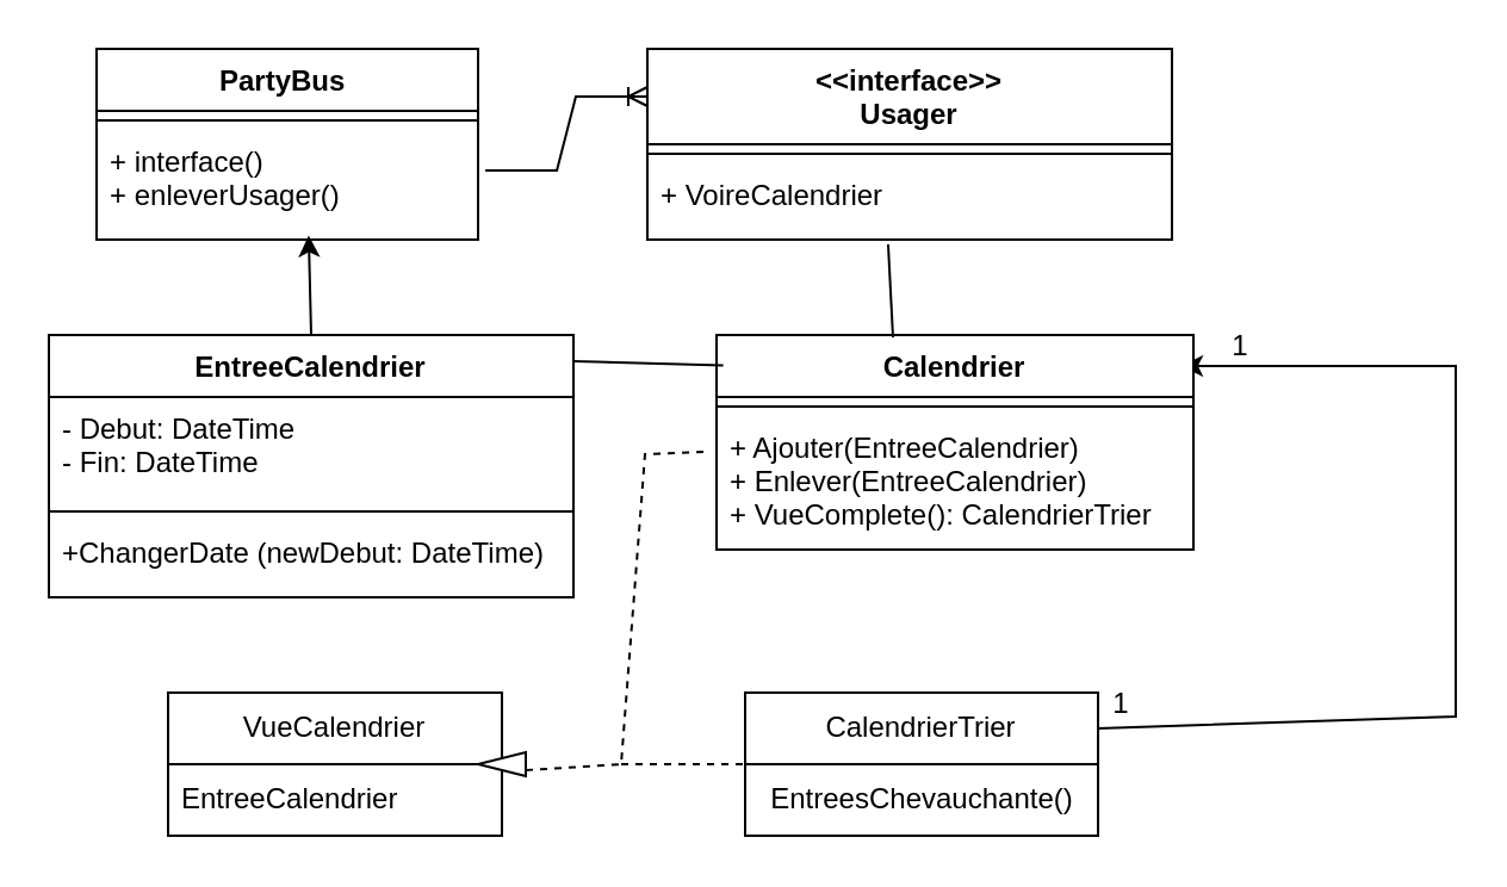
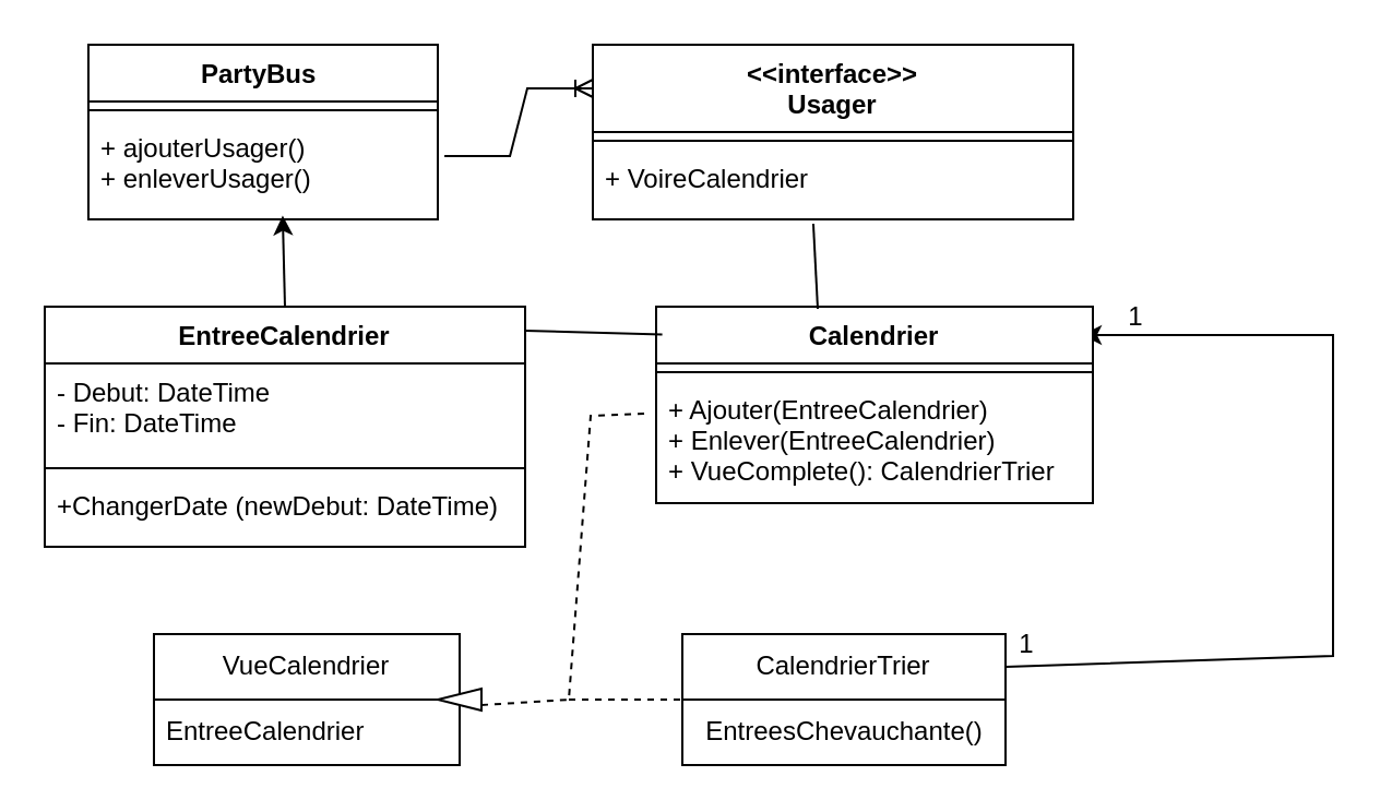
  <mxCell id="0" />
  <mxCell id="1" parent="0" />
  <mxCell id="2" value="&lt;span style=&quot;text-align: left;&quot;&gt;CalendrierTrier&lt;/span&gt;" style="swimlane;fontStyle=0;childLayout=stackLayout;horizontal=1;startSize=30;horizontalStack=0;resizeParent=1;resizeParentMax=0;resizeLast=0;collapsible=1;marginBottom=0;whiteSpace=wrap;html=1;" vertex="1" parent="1"><mxGeometry x="312" y="290" width="148" height="60" as="geometry" /></mxCell>
  <mxCell id="3" value="EntreesChevauchante()" style="text;html=1;align=center;verticalAlign=middle;resizable=0;points=[];autosize=1;strokeColor=none;fillColor=none;" vertex="1" parent="2"><mxGeometry y="30" width="148" height="30" as="geometry" /></mxCell>
  <mxCell id="4" value="" style="endArrow=classic;html=1;rounded=0;entryX=0.975;entryY=0.144;entryDx=0;entryDy=0;entryPerimeter=0;exitX=1;exitY=0.25;exitDx=0;exitDy=0;" edge="1" parent="1" source="2" target="9"><mxGeometry width="50" height="50" relative="1" as="geometry"><mxPoint x="390" y="250" as="sourcePoint" /><mxPoint x="458.04" y="85.96" as="targetPoint" /><Array as="points"><mxPoint x="610" y="300" /><mxPoint x="610" y="153" /></Array></mxGeometry></mxCell>
  <mxCell id="5" value="1" style="text;html=1;strokeColor=none;fillColor=none;align=center;verticalAlign=middle;whiteSpace=wrap;rounded=0;" vertex="1" parent="1"><mxGeometry x="440" y="280" width="60" height="30" as="geometry" /></mxCell>
  <mxCell id="6" value="1" style="text;html=1;strokeColor=none;fillColor=none;align=center;verticalAlign=middle;whiteSpace=wrap;rounded=0;" vertex="1" parent="1"><mxGeometry x="490" y="130" width="60" height="30" as="geometry" /></mxCell>
  <mxCell id="7" value="VueCalendrier" style="swimlane;fontStyle=0;childLayout=stackLayout;horizontal=1;startSize=30;horizontalStack=0;resizeParent=1;resizeParentMax=0;resizeLast=0;collapsible=1;marginBottom=0;whiteSpace=wrap;html=1;" vertex="1" parent="1"><mxGeometry x="70" y="290" width="140" height="60" as="geometry" /></mxCell>
  <mxCell id="8" value="EntreeCalendrier" style="text;strokeColor=none;fillColor=none;align=left;verticalAlign=middle;spacingLeft=4;spacingRight=4;overflow=hidden;points=[[0,0.5],[1,0.5]];portConstraint=eastwest;rotatable=0;whiteSpace=wrap;html=1;" vertex="1" parent="7"><mxGeometry y="30" width="140" height="30" as="geometry" /></mxCell>
  <mxCell id="9" value="Calendrier" style="swimlane;fontStyle=1;align=center;verticalAlign=top;childLayout=stackLayout;horizontal=1;startSize=26;horizontalStack=0;resizeParent=1;resizeParentMax=0;resizeLast=0;collapsible=1;marginBottom=0;" vertex="1" parent="1"><mxGeometry x="300" y="140" width="200" height="90" as="geometry" /></mxCell>
  <mxCell id="10" value="" style="line;strokeWidth=1;fillColor=none;align=left;verticalAlign=middle;spacingTop=-1;spacingLeft=3;spacingRight=3;rotatable=0;labelPosition=right;points=[];portConstraint=eastwest;strokeColor=inherit;" vertex="1" parent="9"><mxGeometry y="26" width="200" height="8" as="geometry" /></mxCell>
  <mxCell id="11" value="+ Ajouter(EntreeCalendrier)&#10;+ Enlever(EntreeCalendrier)&#10;+ VueComplete(): CalendrierTrier&#10;" style="text;strokeColor=none;fillColor=none;align=left;verticalAlign=top;spacingLeft=4;spacingRight=4;overflow=hidden;rotatable=0;points=[[0,0.5],[1,0.5]];portConstraint=eastwest;" vertex="1" parent="9"><mxGeometry y="34" width="200" height="56" as="geometry" /></mxCell>
  <mxCell id="12" value="" style="endArrow=none;html=1;rounded=0;exitX=1;exitY=0.1;exitDx=0;exitDy=0;exitPerimeter=0;entryX=0.014;entryY=0.142;entryDx=0;entryDy=0;entryPerimeter=0;" edge="1" parent="1" source="13" target="9"><mxGeometry width="50" height="50" relative="1" as="geometry"><mxPoint x="199.02" y="184.04" as="sourcePoint" /><mxPoint x="321.96" y="187.04" as="targetPoint" /></mxGeometry></mxCell>
  <mxCell id="13" value="EntreeCalendrier" style="swimlane;fontStyle=1;align=center;verticalAlign=top;childLayout=stackLayout;horizontal=1;startSize=26;horizontalStack=0;resizeParent=1;resizeParentMax=0;resizeLast=0;collapsible=1;marginBottom=0;" vertex="1" parent="1"><mxGeometry x="20" y="140" width="220" height="110" as="geometry" /></mxCell>
  <mxCell id="14" value="- Debut: DateTime&#10;- Fin: DateTime" style="text;strokeColor=none;fillColor=none;align=left;verticalAlign=top;spacingLeft=4;spacingRight=4;overflow=hidden;rotatable=0;points=[[0,0.5],[1,0.5]];portConstraint=eastwest;" vertex="1" parent="13"><mxGeometry y="26" width="220" height="44" as="geometry" /></mxCell>
  <mxCell id="15" value="" style="line;strokeWidth=1;fillColor=none;align=left;verticalAlign=middle;spacingTop=-1;spacingLeft=3;spacingRight=3;rotatable=0;labelPosition=right;points=[];portConstraint=eastwest;strokeColor=inherit;" vertex="1" parent="13"><mxGeometry y="70" width="220" height="8" as="geometry" /></mxCell>
  <mxCell id="16" value="+ChangerDate (newDebut: DateTime)" style="text;strokeColor=none;fillColor=none;align=left;verticalAlign=top;spacingLeft=4;spacingRight=4;overflow=hidden;rotatable=0;points=[[0,0.5],[1,0.5]];portConstraint=eastwest;" vertex="1" parent="13"><mxGeometry y="78" width="220" height="32" as="geometry" /></mxCell>
  <mxCell id="17" value="" style="endArrow=none;dashed=1;html=1;rounded=0;entryX=-0.025;entryY=0.268;entryDx=0;entryDy=0;entryPerimeter=0;exitX=0;exitY=0.25;exitDx=0;exitDy=0;startArrow=none;" edge="1" parent="1" source="18" target="11"><mxGeometry width="50" height="50" relative="1" as="geometry"><mxPoint x="270" y="320" as="sourcePoint" /><mxPoint x="440" y="190" as="targetPoint" /><Array as="points"><mxPoint x="260" y="320" /><mxPoint x="270" y="190" /></Array></mxGeometry></mxCell>
  <mxCell id="18" value="" style="triangle;whiteSpace=wrap;html=1;direction=west;" vertex="1" parent="1"><mxGeometry x="200" y="315" width="20" height="10" as="geometry" /></mxCell>
  <mxCell id="19" value="" style="endArrow=none;dashed=1;html=1;rounded=0;entryX=0;entryY=0.5;entryDx=0;entryDy=0;" edge="1" parent="1" target="2"><mxGeometry width="50" height="50" relative="1" as="geometry"><mxPoint x="260" y="320" as="sourcePoint" /><mxPoint x="440" y="190" as="targetPoint" /></mxGeometry></mxCell>
  <mxCell id="20" value="PartyBus " style="swimlane;fontStyle=1;align=center;verticalAlign=top;childLayout=stackLayout;horizontal=1;startSize=26;horizontalStack=0;resizeParent=1;resizeParentMax=0;resizeLast=0;collapsible=1;marginBottom=0;" vertex="1" parent="1"><mxGeometry x="40" y="20" width="160" height="80" as="geometry" /></mxCell>
  <mxCell id="21" value="" style="line;strokeWidth=1;fillColor=none;align=left;verticalAlign=middle;spacingTop=-1;spacingLeft=3;spacingRight=3;rotatable=0;labelPosition=right;points=[];portConstraint=eastwest;strokeColor=inherit;" vertex="1" parent="20"><mxGeometry y="26" width="160" height="8" as="geometry" /></mxCell>
- <mxCell id="22" value="+ interface()&#10;+ enleverUsager()" style="text;strokeColor=none;fillColor=none;align=left;verticalAlign=top;spacingLeft=4;spacingRight=4;overflow=hidden;rotatable=0;points=[[0,0.5],[1,0.5]];portConstraint=eastwest;" vertex="1" parent="20"><mxGeometry y="34" width="160" height="46" as="geometry" /></mxCell>
+ <mxCell id="22" value="+ ajouterUsager()&#10;+ enleverUsager()" style="text;strokeColor=none;fillColor=none;align=left;verticalAlign=top;spacingLeft=4;spacingRight=4;overflow=hidden;rotatable=0;points=[[0,0.5],[1,0.5]];portConstraint=eastwest;" vertex="1" parent="20"><mxGeometry y="34" width="160" height="46" as="geometry" /></mxCell>
  <mxCell id="23" value="" style="endArrow=classic;html=1;rounded=0;exitX=0.5;exitY=0;exitDx=0;exitDy=0;entryX=0.556;entryY=0.962;entryDx=0;entryDy=0;entryPerimeter=0;" edge="1" parent="1" source="13" target="22"><mxGeometry width="50" height="50" relative="1" as="geometry"><mxPoint x="360" y="240" as="sourcePoint" /><mxPoint x="410" y="190" as="targetPoint" /></mxGeometry></mxCell>
  <mxCell id="24" value="&lt;&lt;interface&gt;&gt;&#10;Usager" style="swimlane;fontStyle=1;align=center;verticalAlign=top;childLayout=stackLayout;horizontal=1;startSize=40;horizontalStack=0;resizeParent=1;resizeParentMax=0;resizeLast=0;collapsible=1;marginBottom=0;" vertex="1" parent="1"><mxGeometry x="271" y="20" width="220" height="80" as="geometry" /></mxCell>
  <mxCell id="25" value="" style="line;strokeWidth=1;fillColor=none;align=left;verticalAlign=middle;spacingTop=-1;spacingLeft=3;spacingRight=3;rotatable=0;labelPosition=right;points=[];portConstraint=eastwest;strokeColor=inherit;" vertex="1" parent="24"><mxGeometry y="40" width="220" height="8" as="geometry" /></mxCell>
  <mxCell id="26" value="+ VoireCalendrier" style="text;strokeColor=none;fillColor=none;align=left;verticalAlign=top;spacingLeft=4;spacingRight=4;overflow=hidden;rotatable=0;points=[[0,0.5],[1,0.5]];portConstraint=eastwest;" vertex="1" parent="24"><mxGeometry y="48" width="220" height="32" as="geometry" /></mxCell>
  <mxCell id="27" value="" style="endArrow=none;dashed=0;html=1;rounded=0;exitX=0.37;exitY=0.011;exitDx=0;exitDy=0;entryX=0.459;entryY=1.063;entryDx=0;entryDy=0;entryPerimeter=0;exitPerimeter=0;" edge="1" parent="1" source="9" target="26"><mxGeometry width="50" height="50" relative="1" as="geometry"><mxPoint x="360" y="40" as="sourcePoint" /><mxPoint x="410" y="-10" as="targetPoint" /></mxGeometry></mxCell>
  <mxCell id="28" value="" style="edgeStyle=entityRelationEdgeStyle;fontSize=12;html=1;endArrow=ERoneToMany;rounded=0;exitX=1.019;exitY=0.37;exitDx=0;exitDy=0;exitPerimeter=0;entryX=0;entryY=0.25;entryDx=0;entryDy=0;" edge="1" parent="1" source="22" target="24"><mxGeometry width="100" height="100" relative="1" as="geometry"><mxPoint x="330" y="160" as="sourcePoint" /><mxPoint x="430" y="60" as="targetPoint" /></mxGeometry></mxCell>
